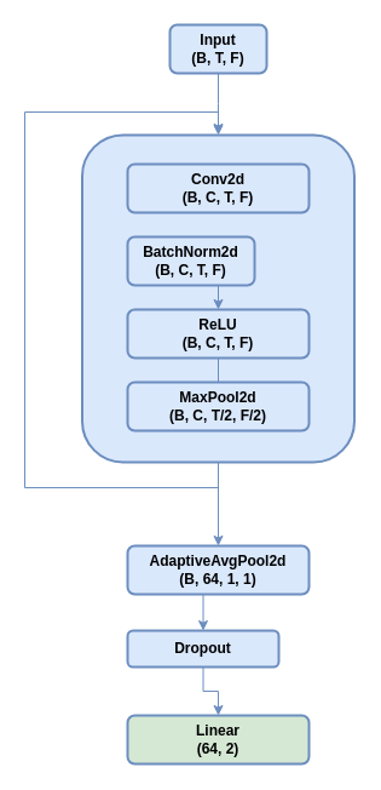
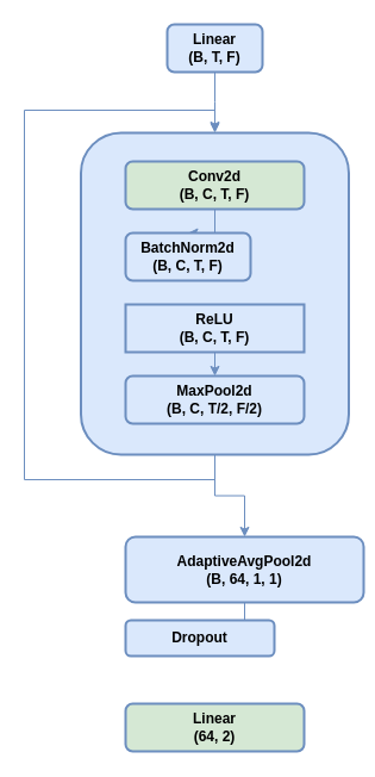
  <mxCell id="0" />
  <mxCell id="1" parent="0" />
  <mxCell id="2" style="edgeStyle=orthogonalEdgeStyle;rounded=0;orthogonalLoop=1;jettySize=auto;html=1;exitX=0.5;exitY=1;exitDx=0;exitDy=0;entryX=0.5;entryY=0;entryDx=0;entryDy=0;fillColor=#dae8fc;strokeColor=#6c8ebf;" edge="1" parent="1" source="3" target="14"><mxGeometry relative="1" as="geometry"><mxPoint x="180" y="450" as="targetPoint" /></mxGeometry></mxCell>
  <mxCell id="3" value="" style="rounded=1;whiteSpace=wrap;html=1;fillColor=#dae8fc;strokeColor=#6c8ebf;strokeWidth=2;" vertex="1" parent="1"><mxGeometry x="67.5" y="111" width="225" height="270" as="geometry" /></mxCell>
  <mxCell id="4" style="edgeStyle=orthogonalEdgeStyle;rounded=0;orthogonalLoop=1;jettySize=auto;html=1;exitX=0.5;exitY=1;exitDx=0;exitDy=0;fillColor=#dae8fc;strokeColor=#6c8ebf;" edge="1" parent="1" source="5"><mxGeometry relative="1" as="geometry"><mxPoint x="180" y="110" as="targetPoint" /></mxGeometry></mxCell>
- <mxCell id="5" value="&lt;b&gt;Input&lt;/b&gt;&lt;div&gt;&lt;b&gt;(B, T, F)&lt;/b&gt;&lt;/div&gt;" style="rounded=1;whiteSpace=wrap;html=1;fillColor=#dae8fc;strokeColor=#6c8ebf;strokeWidth=2;" vertex="1" parent="1"><mxGeometry x="140" y="20" width="80" height="40" as="geometry" /></mxCell>
- <mxCell id="7" value="&lt;b&gt;Conv2d&lt;/b&gt;&lt;br&gt;&lt;div&gt;&lt;b&gt;(B, C, T, F)&lt;/b&gt;&lt;/div&gt;" style="rounded=1;whiteSpace=wrap;html=1;fillColor=#dae8fc;strokeColor=#6c8ebf;strokeWidth=2;" vertex="1" parent="1"><mxGeometry x="105" y="135" width="150" height="40" as="geometry" /></mxCell>
- <mxCell id="8" style="edgeStyle=orthogonalEdgeStyle;rounded=0;orthogonalLoop=1;jettySize=auto;html=1;exitX=0.5;exitY=1;exitDx=0;exitDy=0;entryX=0.5;entryY=0;entryDx=0;entryDy=0;fillColor=#dae8fc;strokeColor=#6c8ebf;" edge="1" parent="1" source="9" target="11"><mxGeometry relative="1" as="geometry" /></mxCell>
+ <mxCell id="5" value="&lt;b&gt;Linear&lt;/b&gt;&lt;div&gt;&lt;b&gt;(B, T, F)&lt;/b&gt;&lt;/div&gt;" style="rounded=1;whiteSpace=wrap;html=1;fillColor=#dae8fc;strokeColor=#6c8ebf;strokeWidth=2;" vertex="1" parent="1"><mxGeometry x="140" y="20" width="80" height="40" as="geometry" /></mxCell>
+ <mxCell id="6" style="edgeStyle=orthogonalEdgeStyle;rounded=0;orthogonalLoop=1;jettySize=auto;html=1;exitX=0.5;exitY=1;exitDx=0;exitDy=0;fillColor=#dae8fc;strokeColor=#6c8ebf;" edge="1" parent="1" source="7" target="9"><mxGeometry relative="1" as="geometry" /></mxCell>
+ <mxCell id="7" value="&lt;b&gt;Conv2d&lt;/b&gt;&lt;br&gt;&lt;div&gt;&lt;b&gt;(B, C, T, F)&lt;/b&gt;&lt;/div&gt;" style="rounded=1;whiteSpace=wrap;html=1;fillColor=#d5e8d4;strokeColor=#6c8ebf;strokeWidth=2;" vertex="1" parent="1"><mxGeometry x="105" y="135" width="150" height="40" as="geometry" /></mxCell>
  <mxCell id="9" value="&lt;b&gt;BatchNorm2d&lt;/b&gt;&lt;br&gt;&lt;div&gt;&lt;b style=&quot;--tw-scale-x: 1; --tw-scale-y: 1; --tw-pan-x: ; --tw-pan-y: ; --tw-pinch-zoom: ; --tw-scroll-snap-strictness: proximity; --tw-gradient-from-position: ; --tw-gradient-via-position: ; --tw-gradient-to-position: ; --tw-ordinal: ; --tw-slashed-zero: ; --tw-numeric-figure: ; --tw-numeric-spacing: ; --tw-numeric-fraction: ; --tw-ring-inset: ; --tw-ring-offset-width: 0px; --tw-ring-offset-color: light-dark(#fff, #000000); --tw-ring-color: rgb(59 130 246 / .5); --tw-ring-offset-shadow: 0 0 #0000; --tw-ring-shadow: 0 0 #0000; --tw-shadow: 0 0 #0000; --tw-shadow-colored: 0 0 #0000; --tw-blur: ; --tw-brightness: ; --tw-contrast: ; --tw-grayscale: ; --tw-hue-rotate: ; --tw-invert: ; --tw-saturate: ; --tw-sepia: ; --tw-drop-shadow: ; --tw-backdrop-blur: ; --tw-backdrop-brightness: ; --tw-backdrop-contrast: ; --tw-backdrop-grayscale: ; --tw-backdrop-hue-rotate: ; --tw-backdrop-invert: ; --tw-backdrop-opacity: ; --tw-backdrop-saturate: ; --tw-backdrop-sepia: ;&quot;&gt;(B, C, T, F)&lt;/b&gt;&lt;/div&gt;" style="rounded=1;whiteSpace=wrap;html=1;fillColor=#dae8fc;strokeColor=#6c8ebf;strokeWidth=2;" vertex="1" parent="1"><mxGeometry x="105" y="195" width="105" height="40" as="geometry" /></mxCell>
- <mxCell id="10" style="edgeStyle=orthogonalEdgeStyle;rounded=0;orthogonalLoop=1;jettySize=auto;html=1;exitX=0.5;exitY=1;exitDx=0;exitDy=0;entryX=0.5;entryY=0;entryDx=0;entryDy=0;fillColor=#dae8fc;strokeColor=#6c8ebf;endArrow=none;" edge="1" parent="1" source="11" target="12"><mxGeometry relative="1" as="geometry" /></mxCell>
- <mxCell id="11" value="&lt;b&gt;ReLU&lt;/b&gt;&lt;br&gt;&lt;div&gt;&lt;b style=&quot;--tw-scale-x: 1; --tw-scale-y: 1; --tw-pan-x: ; --tw-pan-y: ; --tw-pinch-zoom: ; --tw-scroll-snap-strictness: proximity; --tw-gradient-from-position: ; --tw-gradient-via-position: ; --tw-gradient-to-position: ; --tw-ordinal: ; --tw-slashed-zero: ; --tw-numeric-figure: ; --tw-numeric-spacing: ; --tw-numeric-fraction: ; --tw-ring-inset: ; --tw-ring-offset-width: 0px; --tw-ring-offset-color: light-dark(#fff, #000000); --tw-ring-color: rgb(59 130 246 / .5); --tw-ring-offset-shadow: 0 0 #0000; --tw-ring-shadow: 0 0 #0000; --tw-shadow: 0 0 #0000; --tw-shadow-colored: 0 0 #0000; --tw-blur: ; --tw-brightness: ; --tw-contrast: ; --tw-grayscale: ; --tw-hue-rotate: ; --tw-invert: ; --tw-saturate: ; --tw-sepia: ; --tw-drop-shadow: ; --tw-backdrop-blur: ; --tw-backdrop-brightness: ; --tw-backdrop-contrast: ; --tw-backdrop-grayscale: ; --tw-backdrop-hue-rotate: ; --tw-backdrop-invert: ; --tw-backdrop-opacity: ; --tw-backdrop-saturate: ; --tw-backdrop-sepia: ;&quot;&gt;(B, C, T, F)&lt;/b&gt;&lt;/div&gt;" style="rounded=1;whiteSpace=wrap;html=1;fillColor=#dae8fc;strokeColor=#6c8ebf;strokeWidth=2;" vertex="1" parent="1"><mxGeometry x="105" y="255" width="150" height="40" as="geometry" /></mxCell>
+ <mxCell id="10" style="edgeStyle=orthogonalEdgeStyle;rounded=0;orthogonalLoop=1;jettySize=auto;html=1;exitX=0.5;exitY=1;exitDx=0;exitDy=0;entryX=0.5;entryY=0;entryDx=0;entryDy=0;fillColor=#dae8fc;strokeColor=#6c8ebf;" edge="1" parent="1" source="11" target="12"><mxGeometry relative="1" as="geometry" /></mxCell>
+ <mxCell id="11" value="&lt;b&gt;ReLU&lt;/b&gt;&lt;br&gt;&lt;div&gt;&lt;b style=&quot;--tw-scale-x: 1; --tw-scale-y: 1; --tw-pan-x: ; --tw-pan-y: ; --tw-pinch-zoom: ; --tw-scroll-snap-strictness: proximity; --tw-gradient-from-position: ; --tw-gradient-via-position: ; --tw-gradient-to-position: ; --tw-ordinal: ; --tw-slashed-zero: ; --tw-numeric-figure: ; --tw-numeric-spacing: ; --tw-numeric-fraction: ; --tw-ring-inset: ; --tw-ring-offset-width: 0px; --tw-ring-offset-color: light-dark(#fff, #000000); --tw-ring-color: rgb(59 130 246 / .5); --tw-ring-offset-shadow: 0 0 #0000; --tw-ring-shadow: 0 0 #0000; --tw-shadow: 0 0 #0000; --tw-shadow-colored: 0 0 #0000; --tw-blur: ; --tw-brightness: ; --tw-contrast: ; --tw-grayscale: ; --tw-hue-rotate: ; --tw-invert: ; --tw-saturate: ; --tw-sepia: ; --tw-drop-shadow: ; --tw-backdrop-blur: ; --tw-backdrop-brightness: ; --tw-backdrop-contrast: ; --tw-backdrop-grayscale: ; --tw-backdrop-hue-rotate: ; --tw-backdrop-invert: ; --tw-backdrop-opacity: ; --tw-backdrop-saturate: ; --tw-backdrop-sepia: ;&quot;&gt;(B, C, T, F)&lt;/b&gt;&lt;/div&gt;" style="whiteSpace=wrap;html=1;fillColor=#dae8fc;strokeColor=#6c8ebf;strokeWidth=2;rounded=0;" vertex="1" parent="1"><mxGeometry x="105" y="255" width="150" height="40" as="geometry" /></mxCell>
  <mxCell id="12" value="&lt;b&gt;MaxPool2d&lt;/b&gt;&lt;br&gt;&lt;div&gt;&lt;b style=&quot;--tw-scale-x: 1; --tw-scale-y: 1; --tw-pan-x: ; --tw-pan-y: ; --tw-pinch-zoom: ; --tw-scroll-snap-strictness: proximity; --tw-gradient-from-position: ; --tw-gradient-via-position: ; --tw-gradient-to-position: ; --tw-ordinal: ; --tw-slashed-zero: ; --tw-numeric-figure: ; --tw-numeric-spacing: ; --tw-numeric-fraction: ; --tw-ring-inset: ; --tw-ring-offset-width: 0px; --tw-ring-offset-color: light-dark(#fff, #000000); --tw-ring-color: rgb(59 130 246 / .5); --tw-ring-offset-shadow: 0 0 #0000; --tw-ring-shadow: 0 0 #0000; --tw-shadow: 0 0 #0000; --tw-shadow-colored: 0 0 #0000; --tw-blur: ; --tw-brightness: ; --tw-contrast: ; --tw-grayscale: ; --tw-hue-rotate: ; --tw-invert: ; --tw-saturate: ; --tw-sepia: ; --tw-drop-shadow: ; --tw-backdrop-blur: ; --tw-backdrop-brightness: ; --tw-backdrop-contrast: ; --tw-backdrop-grayscale: ; --tw-backdrop-hue-rotate: ; --tw-backdrop-invert: ; --tw-backdrop-opacity: ; --tw-backdrop-saturate: ; --tw-backdrop-sepia: ;&quot;&gt;(B, C, T/2, F/2)&lt;/b&gt;&lt;/div&gt;" style="rounded=1;whiteSpace=wrap;html=1;fillColor=#dae8fc;strokeColor=#6c8ebf;strokeWidth=2;" vertex="1" parent="1"><mxGeometry x="105" y="315" width="150" height="40" as="geometry" /></mxCell>
  <mxCell id="13" style="edgeStyle=orthogonalEdgeStyle;rounded=0;orthogonalLoop=1;jettySize=auto;html=1;exitX=0.5;exitY=1;exitDx=0;exitDy=0;entryX=0.5;entryY=0;entryDx=0;entryDy=0;fillColor=#dae8fc;strokeColor=#6c8ebf;" edge="1" parent="1" source="14" target="18"><mxGeometry relative="1" as="geometry" /></mxCell>
- <mxCell id="14" value="&lt;b&gt;AdaptiveAvgPool2d&lt;/b&gt;&lt;br&gt;&lt;div&gt;&lt;b&gt;(B, 64, 1, 1)&lt;/b&gt;&lt;/div&gt;" style="rounded=1;whiteSpace=wrap;html=1;fillColor=#dae8fc;strokeColor=#6c8ebf;strokeWidth=2;" vertex="1" parent="1"><mxGeometry x="105" y="450" width="150" height="40" as="geometry" /></mxCell>
+ <mxCell id="14" value="&lt;b&gt;AdaptiveAvgPool2d&lt;/b&gt;&lt;br&gt;&lt;div&gt;&lt;b&gt;(B, 64, 1, 1)&lt;/b&gt;&lt;/div&gt;" style="rounded=1;whiteSpace=wrap;html=1;fillColor=#dae8fc;strokeColor=#6c8ebf;strokeWidth=2;" vertex="1" parent="1"><mxGeometry x="105" y="450" width="200" height="55" as="geometry" /></mxCell>
  <mxCell id="15" value="&lt;b&gt;Linear&lt;/b&gt;&lt;br&gt;&lt;div&gt;&lt;b&gt;(64, 2)&lt;/b&gt;&lt;/div&gt;" style="rounded=1;whiteSpace=wrap;html=1;fillColor=#d5e8d4;strokeColor=#6c8ebf;strokeWidth=2;" vertex="1" parent="1"><mxGeometry x="105" y="590" width="150" height="40" as="geometry" /></mxCell>
  <mxCell id="16" style="edgeStyle=orthogonalEdgeStyle;rounded=0;orthogonalLoop=1;jettySize=auto;html=1;exitX=0.5;exitY=1;exitDx=0;exitDy=0;entryX=0.5;entryY=0;entryDx=0;entryDy=0;fillColor=#dae8fc;strokeColor=#6c8ebf;" edge="1" parent="1" source="3" target="3"><mxGeometry relative="1" as="geometry"><Array as="points"><mxPoint x="180" y="402" /><mxPoint x="20" y="402" /><mxPoint x="20" y="92" /><mxPoint x="180" y="92" /></Array></mxGeometry></mxCell>
- <mxCell id="17" style="edgeStyle=orthogonalEdgeStyle;rounded=0;orthogonalLoop=1;jettySize=auto;html=1;exitX=0.5;exitY=1;exitDx=0;exitDy=0;entryX=0.5;entryY=0;entryDx=0;entryDy=0;fillColor=#dae8fc;strokeColor=#6c8ebf;" edge="1" parent="1" source="18" target="15"><mxGeometry relative="1" as="geometry" /></mxCell>
  <mxCell id="18" value="&lt;b&gt;Dropout&lt;/b&gt;" style="rounded=1;whiteSpace=wrap;html=1;fillColor=#dae8fc;strokeColor=#6c8ebf;strokeWidth=2;" vertex="1" parent="1"><mxGeometry x="105" y="520" width="125" height="30" as="geometry" /></mxCell>
